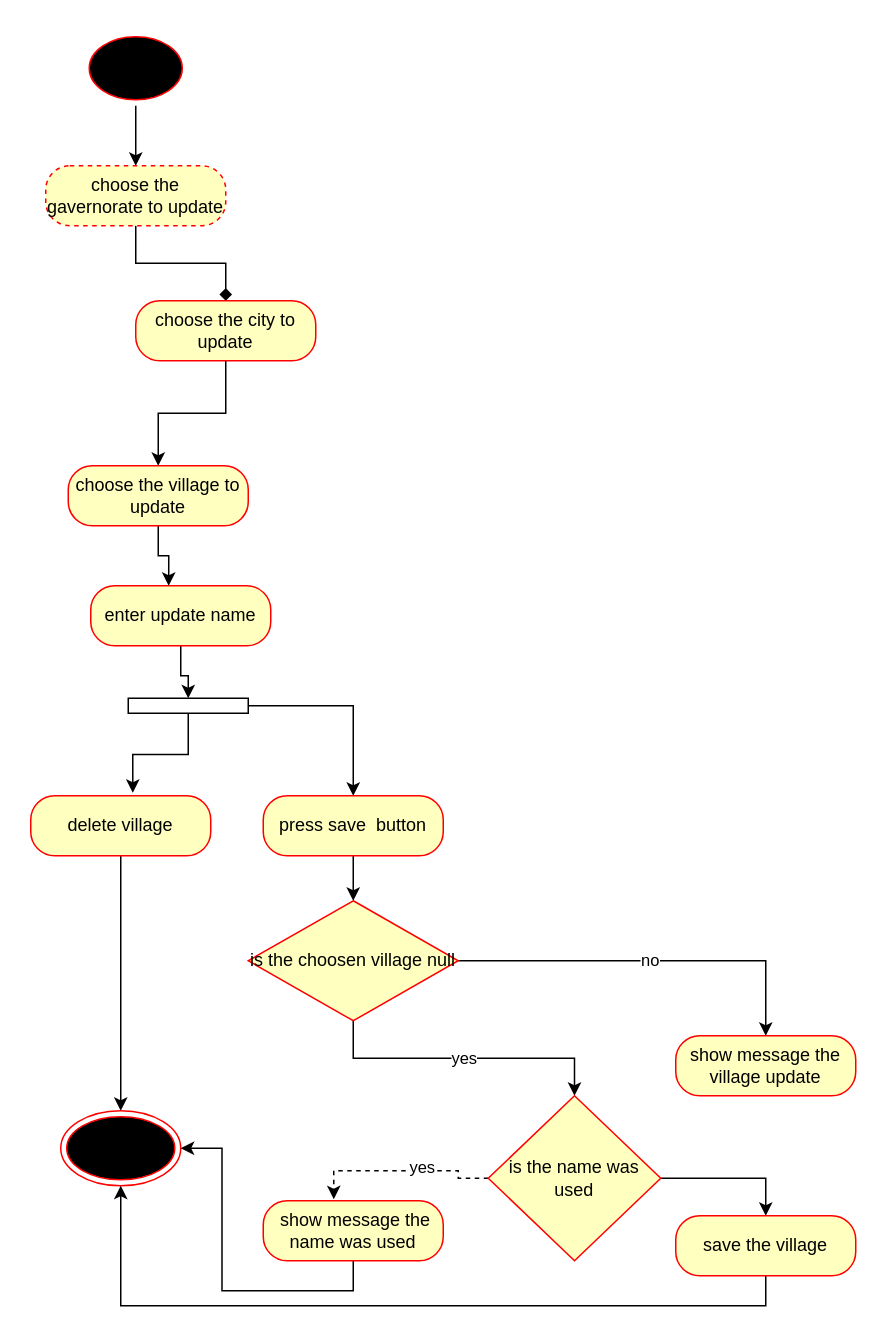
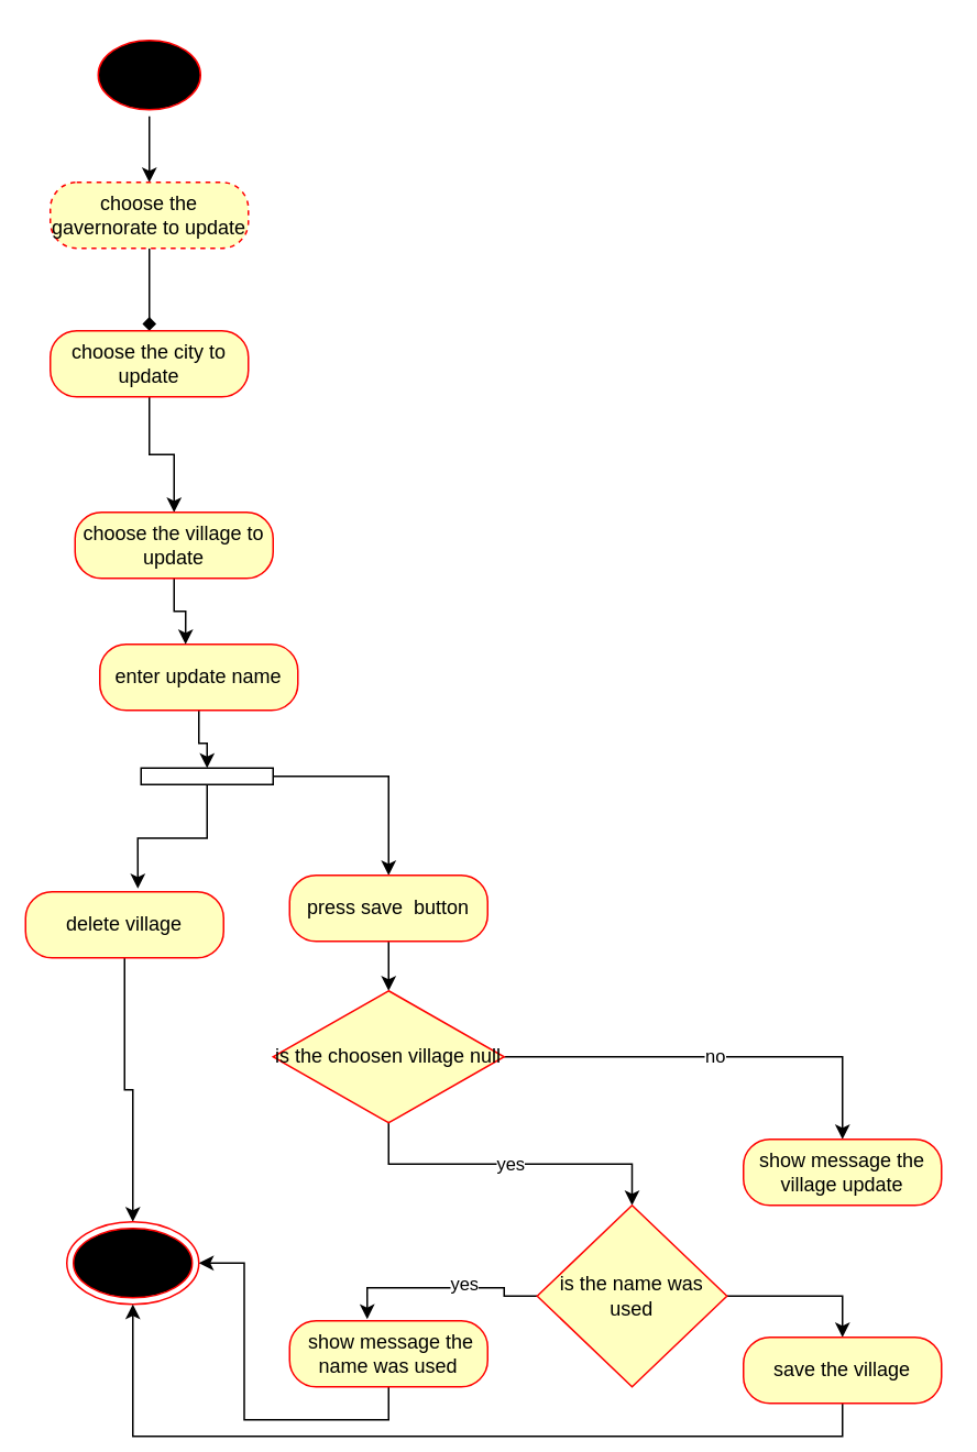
  <mxCell id="0" />
  <mxCell id="1" parent="0" />
  <mxCell id="2" style="edgeStyle=orthogonalEdgeStyle;rounded=0;orthogonalLoop=1;jettySize=auto;html=1;" edge="1" parent="1" source="3" target="5"><mxGeometry relative="1" as="geometry" /></mxCell>
  <mxCell id="3" value="" style="ellipse;html=1;shape=startState;fillColor=#000000;strokeColor=#ff0000;" vertex="1" parent="1"><mxGeometry x="55" y="20" width="70" height="50" as="geometry" /></mxCell>
  <mxCell id="4" style="edgeStyle=orthogonalEdgeStyle;rounded=0;orthogonalLoop=1;jettySize=auto;html=1;exitX=0.5;exitY=1;exitDx=0;exitDy=0;endArrow=diamond;" edge="1" parent="1" source="5" target="29"><mxGeometry relative="1" as="geometry" /></mxCell>
  <mxCell id="5" value="choose the gavernorate to update" style="rounded=1;whiteSpace=wrap;html=1;arcSize=40;fontColor=#000000;fillColor=#ffffc0;strokeColor=#ff0000;dashed=1;" vertex="1" parent="1"><mxGeometry x="30" y="110" width="120" height="40" as="geometry" /></mxCell>
  <mxCell id="6" style="edgeStyle=orthogonalEdgeStyle;rounded=0;orthogonalLoop=1;jettySize=auto;html=1;entryX=0.567;entryY=-0.05;entryDx=0;entryDy=0;entryPerimeter=0;" edge="1" parent="1" source="8" target="10"><mxGeometry relative="1" as="geometry" /></mxCell>
  <mxCell id="7" style="edgeStyle=orthogonalEdgeStyle;rounded=0;orthogonalLoop=1;jettySize=auto;html=1;" edge="1" parent="1" source="8" target="12"><mxGeometry relative="1" as="geometry" /></mxCell>
  <mxCell id="8" value="" style="html=1;points=[];perimeter=orthogonalPerimeter;rotation=90;" vertex="1" parent="1"><mxGeometry x="120" y="430" width="10" height="80" as="geometry" /></mxCell>
  <mxCell id="9" style="edgeStyle=orthogonalEdgeStyle;rounded=0;orthogonalLoop=1;jettySize=auto;html=1;exitX=0.5;exitY=1;exitDx=0;exitDy=0;entryX=0.5;entryY=0;entryDx=0;entryDy=0;" edge="1" parent="1" source="10" target="18"><mxGeometry relative="1" as="geometry"><mxPoint x="50" y="640" as="targetPoint" /></mxGeometry></mxCell>
- <mxCell id="10" value="delete village" style="rounded=1;whiteSpace=wrap;html=1;arcSize=40;fontColor=#000000;fillColor=#ffffc0;strokeColor=#ff0000;" vertex="1" parent="1"><mxGeometry x="20" y="530" width="120" height="40" as="geometry" /></mxCell>
+ <mxCell id="10" value="delete village" style="rounded=1;whiteSpace=wrap;html=1;arcSize=40;fontColor=#000000;fillColor=#ffffc0;strokeColor=#ff0000;" vertex="1" parent="1"><mxGeometry x="15" y="540" width="120" height="40" as="geometry" /></mxCell>
  <mxCell id="11" value="" style="edgeStyle=orthogonalEdgeStyle;rounded=0;orthogonalLoop=1;jettySize=auto;html=1;" edge="1" parent="1" source="12" target="15"><mxGeometry relative="1" as="geometry" /></mxCell>
  <mxCell id="12" value="press save&amp;nbsp; button" style="rounded=1;whiteSpace=wrap;html=1;arcSize=40;fontColor=#000000;fillColor=#ffffc0;strokeColor=#ff0000;" vertex="1" parent="1"><mxGeometry x="175" y="530" width="120" height="40" as="geometry" /></mxCell>
  <mxCell id="13" value="yes" style="edgeStyle=orthogonalEdgeStyle;rounded=0;orthogonalLoop=1;jettySize=auto;html=1;exitX=0.5;exitY=1;exitDx=0;exitDy=0;entryX=0.5;entryY=0;entryDx=0;entryDy=0;" edge="1" parent="1" source="15" target="23"><mxGeometry relative="1" as="geometry"><mxPoint x="235" y="780" as="targetPoint" /></mxGeometry></mxCell>
  <mxCell id="14" value="no" style="edgeStyle=orthogonalEdgeStyle;rounded=0;orthogonalLoop=1;jettySize=auto;html=1;exitX=1;exitY=0.5;exitDx=0;exitDy=0;" edge="1" parent="1" source="15" target="19"><mxGeometry relative="1" as="geometry" /></mxCell>
  <mxCell id="15" value="is the choosen village null" style="rhombus;whiteSpace=wrap;html=1;fillColor=#ffffc0;strokeColor=#ff0000;" vertex="1" parent="1"><mxGeometry x="165" y="600" width="140" height="80" as="geometry" /></mxCell>
  <mxCell id="16" style="edgeStyle=orthogonalEdgeStyle;rounded=0;orthogonalLoop=1;jettySize=auto;html=1;exitX=0.5;exitY=1;exitDx=0;exitDy=0;" edge="1" parent="1" source="17" target="8"><mxGeometry relative="1" as="geometry" /></mxCell>
  <mxCell id="17" value="enter update name" style="rounded=1;whiteSpace=wrap;html=1;arcSize=40;fontColor=#000000;fillColor=#ffffc0;strokeColor=#ff0000;" vertex="1" parent="1"><mxGeometry x="60" y="390" width="120" height="40" as="geometry" /></mxCell>
  <mxCell id="18" value="" style="ellipse;html=1;shape=endState;fillColor=#000000;strokeColor=#ff0000;" vertex="1" parent="1"><mxGeometry x="40" y="740" width="80" height="50" as="geometry" /></mxCell>
  <mxCell id="19" value="show message the village update" style="rounded=1;whiteSpace=wrap;html=1;arcSize=40;fontColor=#000000;fillColor=#ffffc0;strokeColor=#ff0000;" vertex="1" parent="1"><mxGeometry x="450" y="690" width="120" height="40" as="geometry" /></mxCell>
- <mxCell id="20" style="edgeStyle=orthogonalEdgeStyle;rounded=0;orthogonalLoop=1;jettySize=auto;html=1;exitX=0;exitY=0.5;exitDx=0;exitDy=0;entryX=0.392;entryY=-0.025;entryDx=0;entryDy=0;entryPerimeter=0;dashed=1;" edge="1" parent="1" source="23" target="25"><mxGeometry relative="1" as="geometry" /></mxCell>
+ <mxCell id="20" style="edgeStyle=orthogonalEdgeStyle;rounded=0;orthogonalLoop=1;jettySize=auto;html=1;exitX=0;exitY=0.5;exitDx=0;exitDy=0;entryX=0.392;entryY=-0.025;entryDx=0;entryDy=0;entryPerimeter=0;" edge="1" parent="1" source="23" target="25"><mxGeometry relative="1" as="geometry" /></mxCell>
  <mxCell id="21" value="yes" style="edgeLabel;html=1;align=center;verticalAlign=middle;resizable=0;points=[];" vertex="1" connectable="0" parent="20"><mxGeometry x="-0.21" y="-3" relative="1" as="geometry"><mxPoint as="offset" /></mxGeometry></mxCell>
  <mxCell id="22" style="edgeStyle=orthogonalEdgeStyle;rounded=0;orthogonalLoop=1;jettySize=auto;html=1;exitX=1;exitY=0.5;exitDx=0;exitDy=0;entryX=0.5;entryY=0;entryDx=0;entryDy=0;" edge="1" parent="1" source="23" target="27"><mxGeometry relative="1" as="geometry" /></mxCell>
  <mxCell id="23" value="is the name was used" style="rhombus;whiteSpace=wrap;html=1;fillColor=#ffffc0;strokeColor=#ff0000;" vertex="1" parent="1"><mxGeometry x="325" y="730" width="115" height="110" as="geometry" /></mxCell>
  <mxCell id="24" style="edgeStyle=orthogonalEdgeStyle;rounded=0;orthogonalLoop=1;jettySize=auto;html=1;exitX=0.5;exitY=1;exitDx=0;exitDy=0;entryX=1;entryY=0.5;entryDx=0;entryDy=0;" edge="1" parent="1" source="25" target="18"><mxGeometry relative="1" as="geometry" /></mxCell>
  <mxCell id="25" value="&amp;nbsp;show message the name was used" style="rounded=1;whiteSpace=wrap;html=1;arcSize=40;fontColor=#000000;fillColor=#ffffc0;strokeColor=#ff0000;" vertex="1" parent="1"><mxGeometry x="175" y="800" width="120" height="40" as="geometry" /></mxCell>
  <mxCell id="26" style="edgeStyle=orthogonalEdgeStyle;rounded=0;orthogonalLoop=1;jettySize=auto;html=1;exitX=0.5;exitY=1;exitDx=0;exitDy=0;" edge="1" parent="1" source="27" target="18"><mxGeometry relative="1" as="geometry" /></mxCell>
  <mxCell id="27" value="save the village" style="rounded=1;whiteSpace=wrap;html=1;arcSize=40;fontColor=#000000;fillColor=#ffffc0;strokeColor=#ff0000;" vertex="1" parent="1"><mxGeometry x="450" y="810" width="120" height="40" as="geometry" /></mxCell>
  <mxCell id="28" style="edgeStyle=orthogonalEdgeStyle;rounded=0;orthogonalLoop=1;jettySize=auto;html=1;exitX=0.5;exitY=1;exitDx=0;exitDy=0;entryX=0.5;entryY=0;entryDx=0;entryDy=0;" edge="1" parent="1" source="29" target="31"><mxGeometry relative="1" as="geometry" /></mxCell>
- <mxCell id="29" value="choose the city to update" style="rounded=1;whiteSpace=wrap;html=1;arcSize=40;fontColor=#000000;fillColor=#ffffc0;strokeColor=#ff0000;" vertex="1" parent="1"><mxGeometry x="90" y="200" width="120" height="40" as="geometry" /></mxCell>
+ <mxCell id="29" value="choose the city to update" style="rounded=1;whiteSpace=wrap;html=1;arcSize=40;fontColor=#000000;fillColor=#ffffc0;strokeColor=#ff0000;" vertex="1" parent="1"><mxGeometry x="30" y="200" width="120" height="40" as="geometry" /></mxCell>
  <mxCell id="30" style="edgeStyle=orthogonalEdgeStyle;rounded=0;orthogonalLoop=1;jettySize=auto;html=1;exitX=0.5;exitY=1;exitDx=0;exitDy=0;entryX=0.433;entryY=0;entryDx=0;entryDy=0;entryPerimeter=0;" edge="1" parent="1" source="31" target="17"><mxGeometry relative="1" as="geometry" /></mxCell>
  <mxCell id="31" value="choose the village to update" style="rounded=1;whiteSpace=wrap;html=1;arcSize=40;fontColor=#000000;fillColor=#ffffc0;strokeColor=#ff0000;" vertex="1" parent="1"><mxGeometry x="45" y="310" width="120" height="40" as="geometry" /></mxCell>
